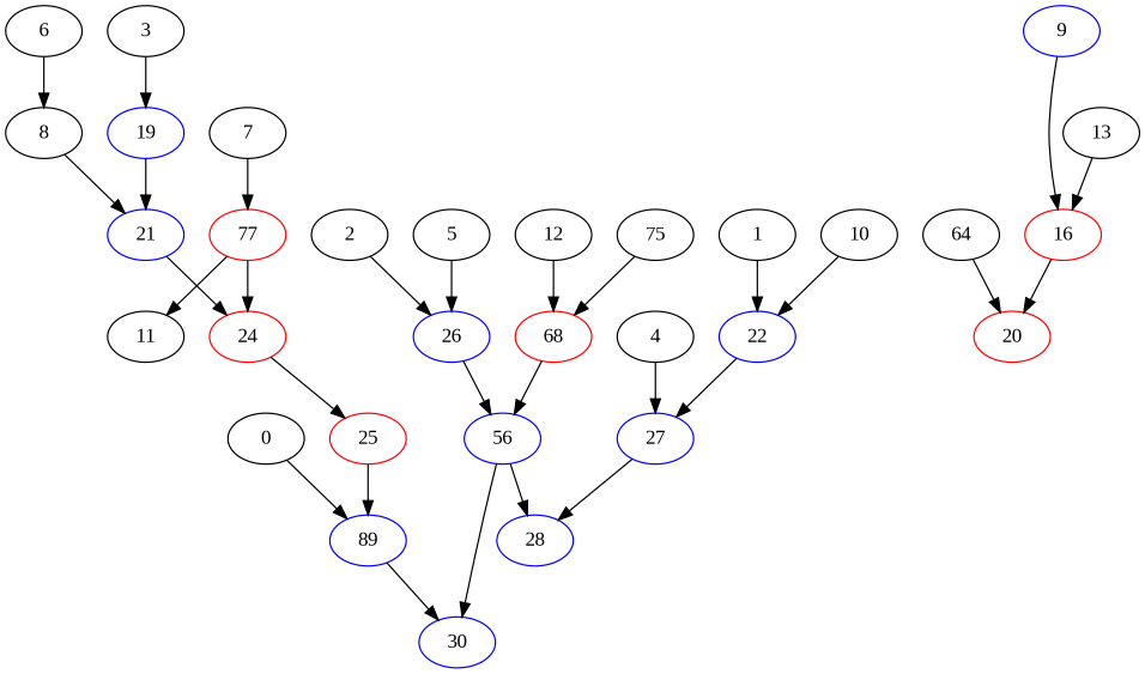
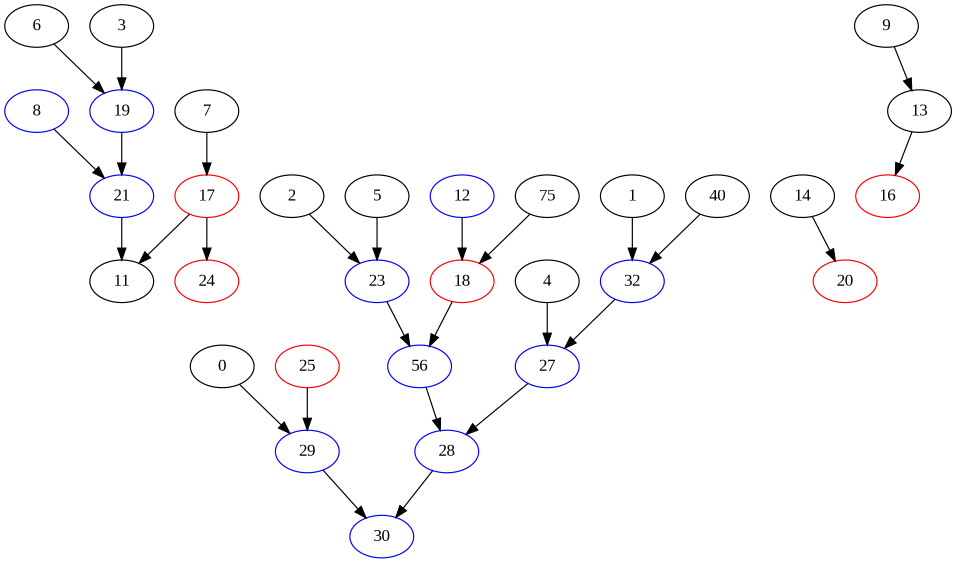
  digraph {
    fontname="Liberation Serif"
    node [color=black fontname="Liberation Serif"]
    edge [fontname="Liberation Serif"]
-   29 [color=blue label=89]
+   29 [color=blue]
    0
    30 [color=blue]
-   22 [color=blue]
+   22 [color=blue label=32]
    1
    27 [color=blue]
-   23 [color=blue label=26]
+   23 [color=blue]
    2
    n9 [color=blue label=56]
    19 [color=blue]
    3
    21 [color=blue]
    4
    28 [color=blue]
    5
    6
-   17 [color=red label=77]
+   17 [color=red]
    7
    11
    24 [color=red]
-   8
+   8 [color=blue]
    16 [color=red]
-   9 [color=blue]
+   9
    20 [color=red]
-   10
-   18 [color=red label=68]
-   12
+   10 [label=40]
+   18 [color=red]
+   12 [color=blue]
    13
-   14 [label=64]
+   14
    n30 [label=75]
    25 [color=red]
    29 -> 30
    0 -> 29
    22 -> 27
    1 -> 22
    27 -> 28
    23 -> n9
    2 -> 23
    n9 -> 28
    19 -> 21
    3 -> 19
-   21 -> 24
+   21 -> 11
    4 -> 27
-   n9 -> 30
+   28 -> 30
    5 -> 23
-   6 -> 8
+   6 -> 19
    17 -> 11
    17 -> 24
    7 -> 17
-   24 -> 25
    8 -> 21
-   16 -> 20
-   9 -> 16
+   9 -> 13
    10 -> 22
    18 -> n9
    12 -> 18
    13 -> 16
    14 -> 20
    n30 -> 18
    25 -> 29
  }
